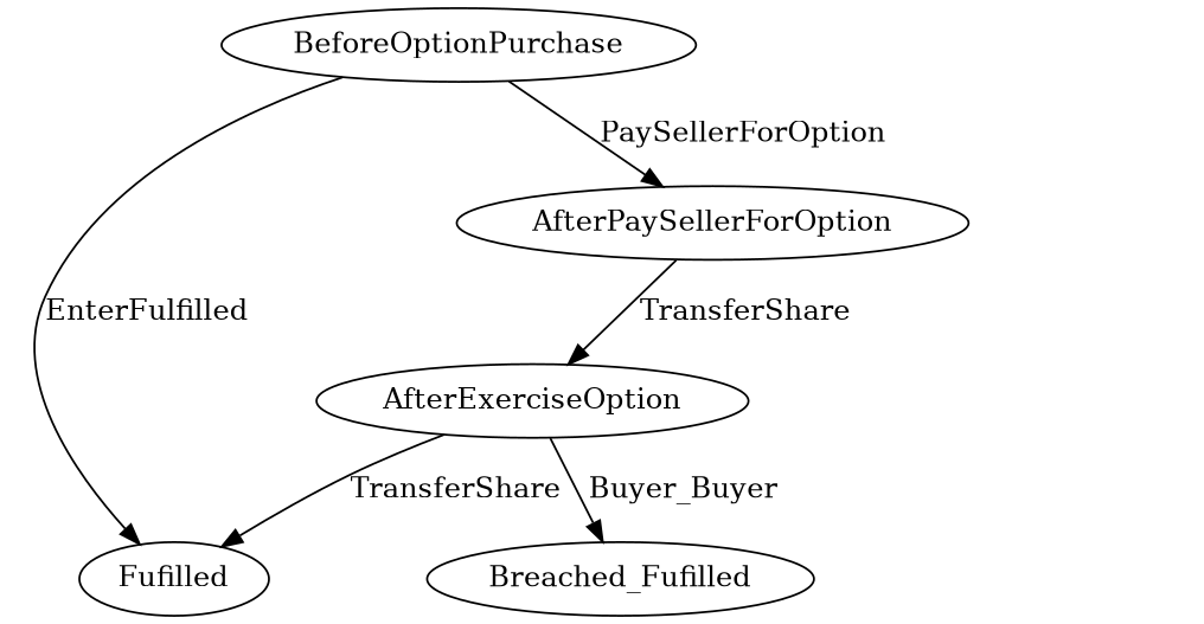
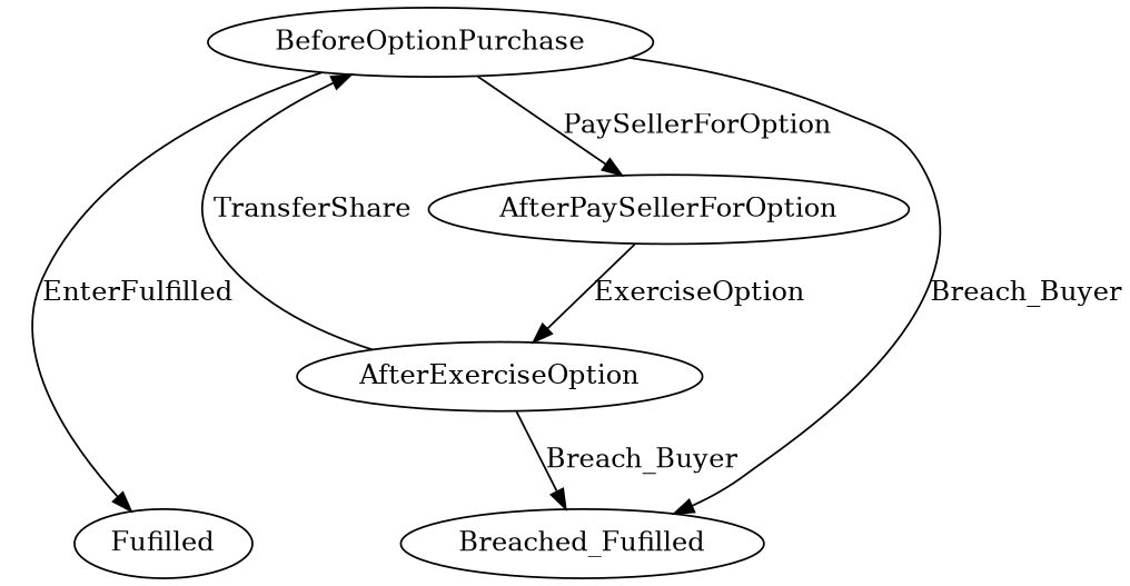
  digraph {
    n1 [label=Fufilled]
    n2 [label=BeforeOptionPurchase]
    AfterPaySellerForOption
    n4 [label=Breached_Fufilled]
    AfterExerciseOption
    n2 -> n1 [label=EnterFulfilled]
    n2 -> AfterPaySellerForOption [label=PaySellerForOption]
-   AfterPaySellerForOption -> AfterExerciseOption [label=TransferShare]
-   AfterExerciseOption -> n1 [label=TransferShare]
-   AfterExerciseOption -> n4 [label=Buyer_Buyer]
+   n2 -> n4 [label=Breach_Buyer]
+   AfterPaySellerForOption -> AfterExerciseOption [label=ExerciseOption]
+   AfterExerciseOption -> n2 [label=TransferShare]
+   AfterExerciseOption -> n4 [label=Breach_Buyer]
  }
